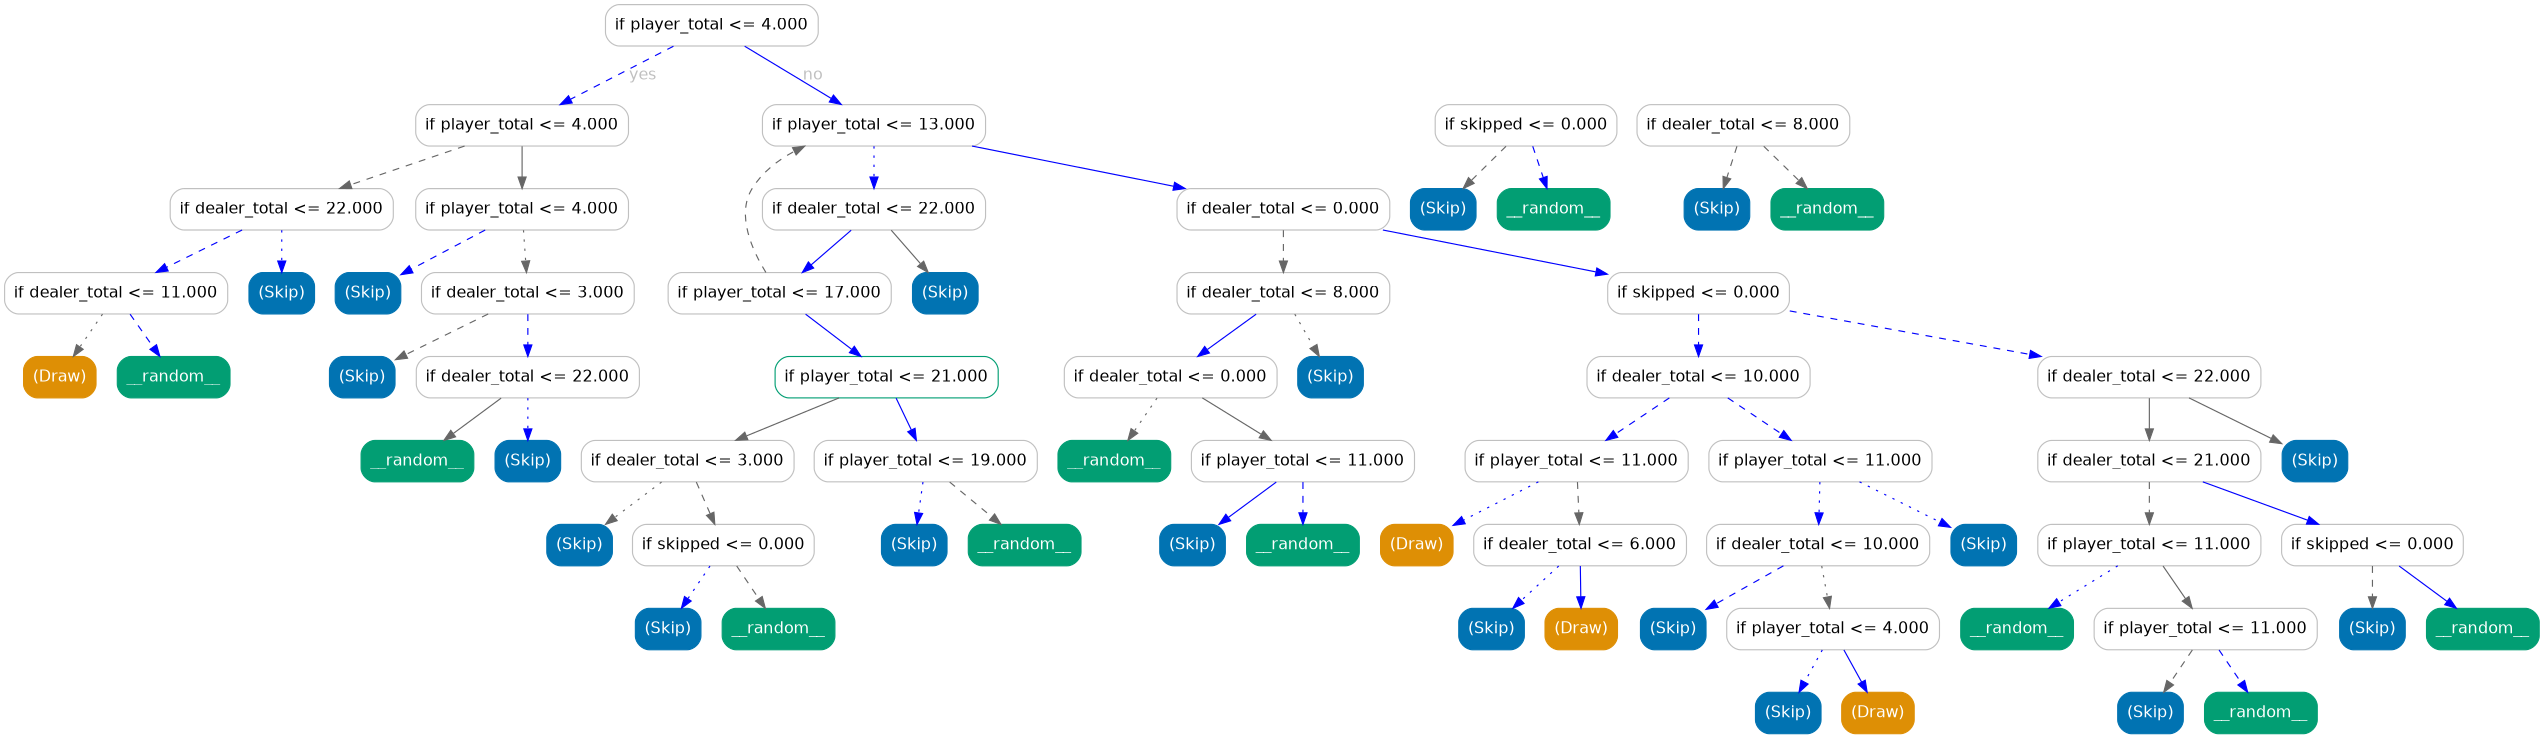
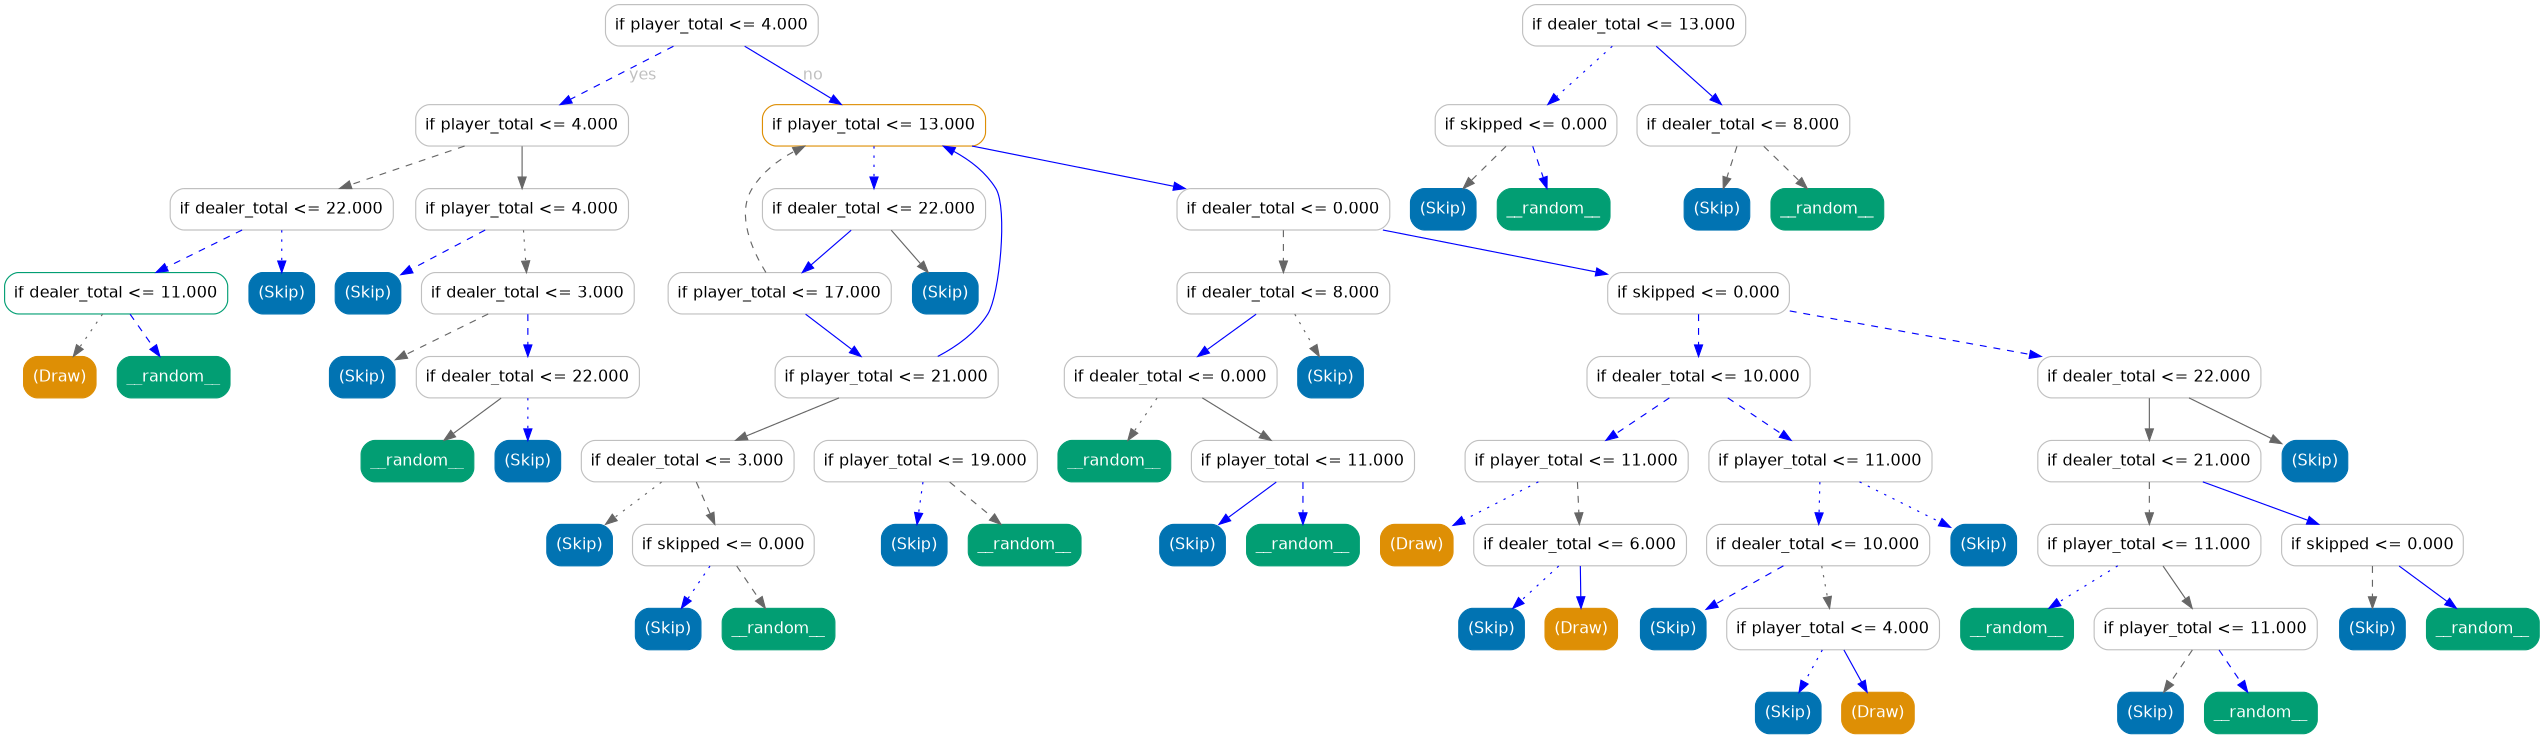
  digraph {
    node [color=gray fillcolor=white fontname=helvetica shape=box style="filled, rounded" fontcolor=white]
    edge [color=blue fontcolor=gray fontname=helvetica style=dashed]
    n1 [height=0.5 label="if player_total <= 4.000" width=2.5694 fontcolor=""]
    n2 [height=0.5 label="if player_total <= 4.000" width=2.5694 fontcolor=""]
-   n3 [height=0.5 label="if player_total <= 13.000" width=2.6944 fontcolor=""]
+   n3 [color="#de8f05" height=0.5 label="if player_total <= 13.000" width=2.6944 fontcolor=""]
    n4 [height=0.5 label="if dealer_total <= 22.000" width=2.6944 fontcolor=""]
    n5 [height=0.5 label="if player_total <= 4.000" width=2.5694 fontcolor=""]
    n6 [height=0.5 label="if dealer_total <= 0.000" width=2.5694 fontcolor=""]
    n7 [height=0.5 label="if dealer_total <= 22.000" width=2.6944 fontcolor=""]
-   n8 [height=0.5 label="if dealer_total <= 11.000" width=2.6944 fontcolor=""]
+   n8 [color="#029e73" height=0.5 label="if dealer_total <= 11.000" width=2.6944 fontcolor=""]
    n9 [color="#0173b2" fillcolor="#0173b2" height=0.5 label="(Skip)" width=0.79167]
    n10 [color="#0173b2" fillcolor="#0173b2" height=0.5 label="(Skip)" width=0.79167]
    n11 [height=0.5 label="if dealer_total <= 3.000" width=2.5694 fontcolor=""]
    n12 [height=0.5 label="if dealer_total <= 8.000" width=2.5694 fontcolor=""]
    n13 [height=0.5 label="if skipped <= 0.000" width=2.1944 fontcolor=""]
    n14 [height=0.5 label="if player_total <= 17.000" width=2.6944 fontcolor=""]
    n15 [color="#0173b2" fillcolor="#0173b2" height=0.5 label="(Skip)" width=0.79167]
    n16 [color="#de8f05" fillcolor="#de8f05" height=0.5 label="(Draw)" width=0.875]
    n17 [color="#029e73" fillcolor="#029e73" height=0.5 label=__random__ width=1.3611]
    n18 [color="#0173b2" fillcolor="#0173b2" height=0.5 label="(Skip)" width=0.79167]
    n19 [height=0.5 label="if dealer_total <= 22.000" width=2.6944 fontcolor=""]
    n20 [color="#029e73" fillcolor="#029e73" height=0.5 label=__random__ width=1.3611]
    n21 [color="#0173b2" fillcolor="#0173b2" height=0.5 label="(Skip)" width=0.79167]
    n22 [height=0.5 label="if dealer_total <= 0.000" width=2.5694 fontcolor=""]
    n23 [color="#0173b2" fillcolor="#0173b2" height=0.5 label="(Skip)" width=0.79167]
    n24 [height=0.5 label="if dealer_total <= 10.000" width=2.6944 fontcolor=""]
    n25 [height=0.5 label="if dealer_total <= 22.000" width=2.6944 fontcolor=""]
-   n26 [color="#029e73" height=0.5 label="if player_total <= 21.000" width=2.6944 fontcolor=""]
+   n26 [height=0.5 label="if player_total <= 21.000" width=2.6944 fontcolor=""]
    n27 [color="#029e73" fillcolor="#029e73" height=0.5 label=__random__ width=1.3611]
    n28 [height=0.5 label="if player_total <= 11.000" width=2.6944 fontcolor=""]
    n29 [height=0.5 label="if player_total <= 11.000" width=2.6944 fontcolor=""]
    n30 [height=0.5 label="if player_total <= 11.000" width=2.6944 fontcolor=""]
    n31 [height=0.5 label="if dealer_total <= 21.000" width=2.6944 fontcolor=""]
    n32 [color="#0173b2" fillcolor="#0173b2" height=0.5 label="(Skip)" width=0.79167]
    n33 [color="#0173b2" fillcolor="#0173b2" height=0.5 label="(Skip)" width=0.79167]
    n34 [color="#029e73" fillcolor="#029e73" height=0.5 label=__random__ width=1.3611]
    n35 [color="#de8f05" fillcolor="#de8f05" height=0.5 label="(Draw)" width=0.875]
    n36 [height=0.5 label="if dealer_total <= 6.000" width=2.5694 fontcolor=""]
    n37 [height=0.5 label="if dealer_total <= 10.000" width=2.6944 fontcolor=""]
    n38 [color="#0173b2" fillcolor="#0173b2" height=0.5 label="(Skip)" width=0.79167]
    n39 [height=0.5 label="if player_total <= 11.000" width=2.6944 fontcolor=""]
    n40 [height=0.5 label="if skipped <= 0.000" width=2.1944 fontcolor=""]
    n41 [color="#0173b2" fillcolor="#0173b2" height=0.5 label="(Skip)" width=0.79167]
    n42 [color="#de8f05" fillcolor="#de8f05" height=0.5 label="(Draw)" width=0.875]
    n43 [color="#0173b2" fillcolor="#0173b2" height=0.5 label="(Skip)" width=0.79167]
    n44 [height=0.5 label="if player_total <= 4.000" width=2.5694 fontcolor=""]
    n45 [color="#0173b2" fillcolor="#0173b2" height=0.5 label="(Skip)" width=0.79167]
    n46 [color="#de8f05" fillcolor="#de8f05" height=0.5 label="(Draw)" width=0.875]
    n47 [color="#029e73" fillcolor="#029e73" height=0.5 label=__random__ width=1.3611]
    n48 [height=0.5 label="if player_total <= 11.000" width=2.6944 fontcolor=""]
    n49 [color="#0173b2" fillcolor="#0173b2" height=0.5 label="(Skip)" width=0.79167]
    n50 [color="#029e73" fillcolor="#029e73" height=0.5 label=__random__ width=1.3611]
    n51 [color="#0173b2" fillcolor="#0173b2" height=0.5 label="(Skip)" width=0.79167]
    n52 [color="#029e73" fillcolor="#029e73" height=0.5 label=__random__ width=1.3611]
+   n53 [height=0.5 label="if dealer_total <= 13.000" width=2.6944 fontcolor=""]
    n54 [height=0.5 label="if skipped <= 0.000" width=2.1944 fontcolor=""]
    n55 [height=0.5 label="if dealer_total <= 8.000" width=2.5694 fontcolor=""]
    n56 [height=0.5 label="if dealer_total <= 3.000" width=2.5694 fontcolor=""]
    n57 [height=0.5 label="if player_total <= 19.000" width=2.6944 fontcolor=""]
    n58 [color="#0173b2" fillcolor="#0173b2" height=0.5 label="(Skip)" width=0.79167]
    n59 [color="#029e73" fillcolor="#029e73" height=0.5 label=__random__ width=1.3611]
    n60 [color="#0173b2" fillcolor="#0173b2" height=0.5 label="(Skip)" width=0.79167]
    n61 [color="#029e73" fillcolor="#029e73" height=0.5 label=__random__ width=1.3611]
    n62 [color="#0173b2" fillcolor="#0173b2" height=0.5 label="(Skip)" width=0.79167]
    n63 [height=0.5 label="if skipped <= 0.000" width=2.1944 fontcolor=""]
    n64 [color="#0173b2" fillcolor="#0173b2" height=0.5 label="(Skip)" width=0.79167]
    n65 [color="#029e73" fillcolor="#029e73" height=0.5 label=__random__ width=1.3611]
    n66 [color="#0173b2" fillcolor="#0173b2" height=0.5 label="(Skip)" width=0.79167]
    n67 [color="#029e73" fillcolor="#029e73" height=0.5 label=__random__ width=1.3611]
    n1 -> n2 [label=yes]
    n1 -> n3 [label=no style=solid]
    n2 -> n4 [color=gray40]
    n2 -> n5 [color=gray40 style=solid]
    n3 -> n6 [style=solid]
    n3 -> n7 [style=dotted]
    n4 -> n8
    n4 -> n9 [style=dotted]
    n5 -> n10
    n5 -> n11 [color=gray40 style=dotted]
    n6 -> n12 [color=gray40]
    n6 -> n13 [style=solid]
    n7 -> n14 [style=solid]
    n7 -> n15 [color=gray40 style=solid]
    n8 -> n16 [color=gray40 style=dotted]
    n8 -> n17
    n11 -> n18 [color=gray40]
    n11 -> n19
    n12 -> n22 [style=solid]
    n12 -> n23 [color=gray40 style=dotted]
    n13 -> n24
    n13 -> n25
    n14 -> n3 [color=gray40]
    n14 -> n26 [style=solid]
    n19 -> n20 [color=gray40 style=solid]
    n19 -> n21 [style=dotted]
    n22 -> n27 [color=gray40 style=dotted]
    n22 -> n28 [color=gray40 style=solid]
    n24 -> n29
    n24 -> n30
    n25 -> n31 [color=gray40 style=solid]
    n25 -> n32 [color=gray40 style=solid]
    n26 -> n56 [color=gray40 style=solid]
-   n26 -> n57 [style=solid]
+   n26 -> n3 [style=solid]
    n28 -> n33 [style=solid]
    n28 -> n34
    n29 -> n35 [style=dotted]
    n29 -> n36 [color=gray40]
    n30 -> n37 [style=dotted]
    n30 -> n38 [style=dotted]
    n31 -> n39 [color=gray40]
    n31 -> n40 [style=solid]
    n36 -> n41 [style=dotted]
    n36 -> n42 [style=solid]
    n37 -> n43
    n37 -> n44 [color=gray40 style=dotted]
    n39 -> n47 [style=dotted]
    n39 -> n48 [color=gray40 style=solid]
    n40 -> n49 [color=gray40]
    n40 -> n50 [style=solid]
    n44 -> n45 [style=dotted]
    n44 -> n46 [style=solid]
    n48 -> n51 [color=gray40]
    n48 -> n52
+   n53 -> n54 [style=dotted]
+   n53 -> n55 [style=solid]
    n54 -> n58 [color=gray40]
    n54 -> n59
    n55 -> n60 [color=gray40]
    n55 -> n61 [color=gray40]
    n56 -> n62 [color=gray40 style=dotted]
    n56 -> n63 [color=gray40]
    n57 -> n64 [style=dotted]
    n57 -> n65 [color=gray40]
    n63 -> n66 [style=dotted]
    n63 -> n67 [color=gray40]
  }
